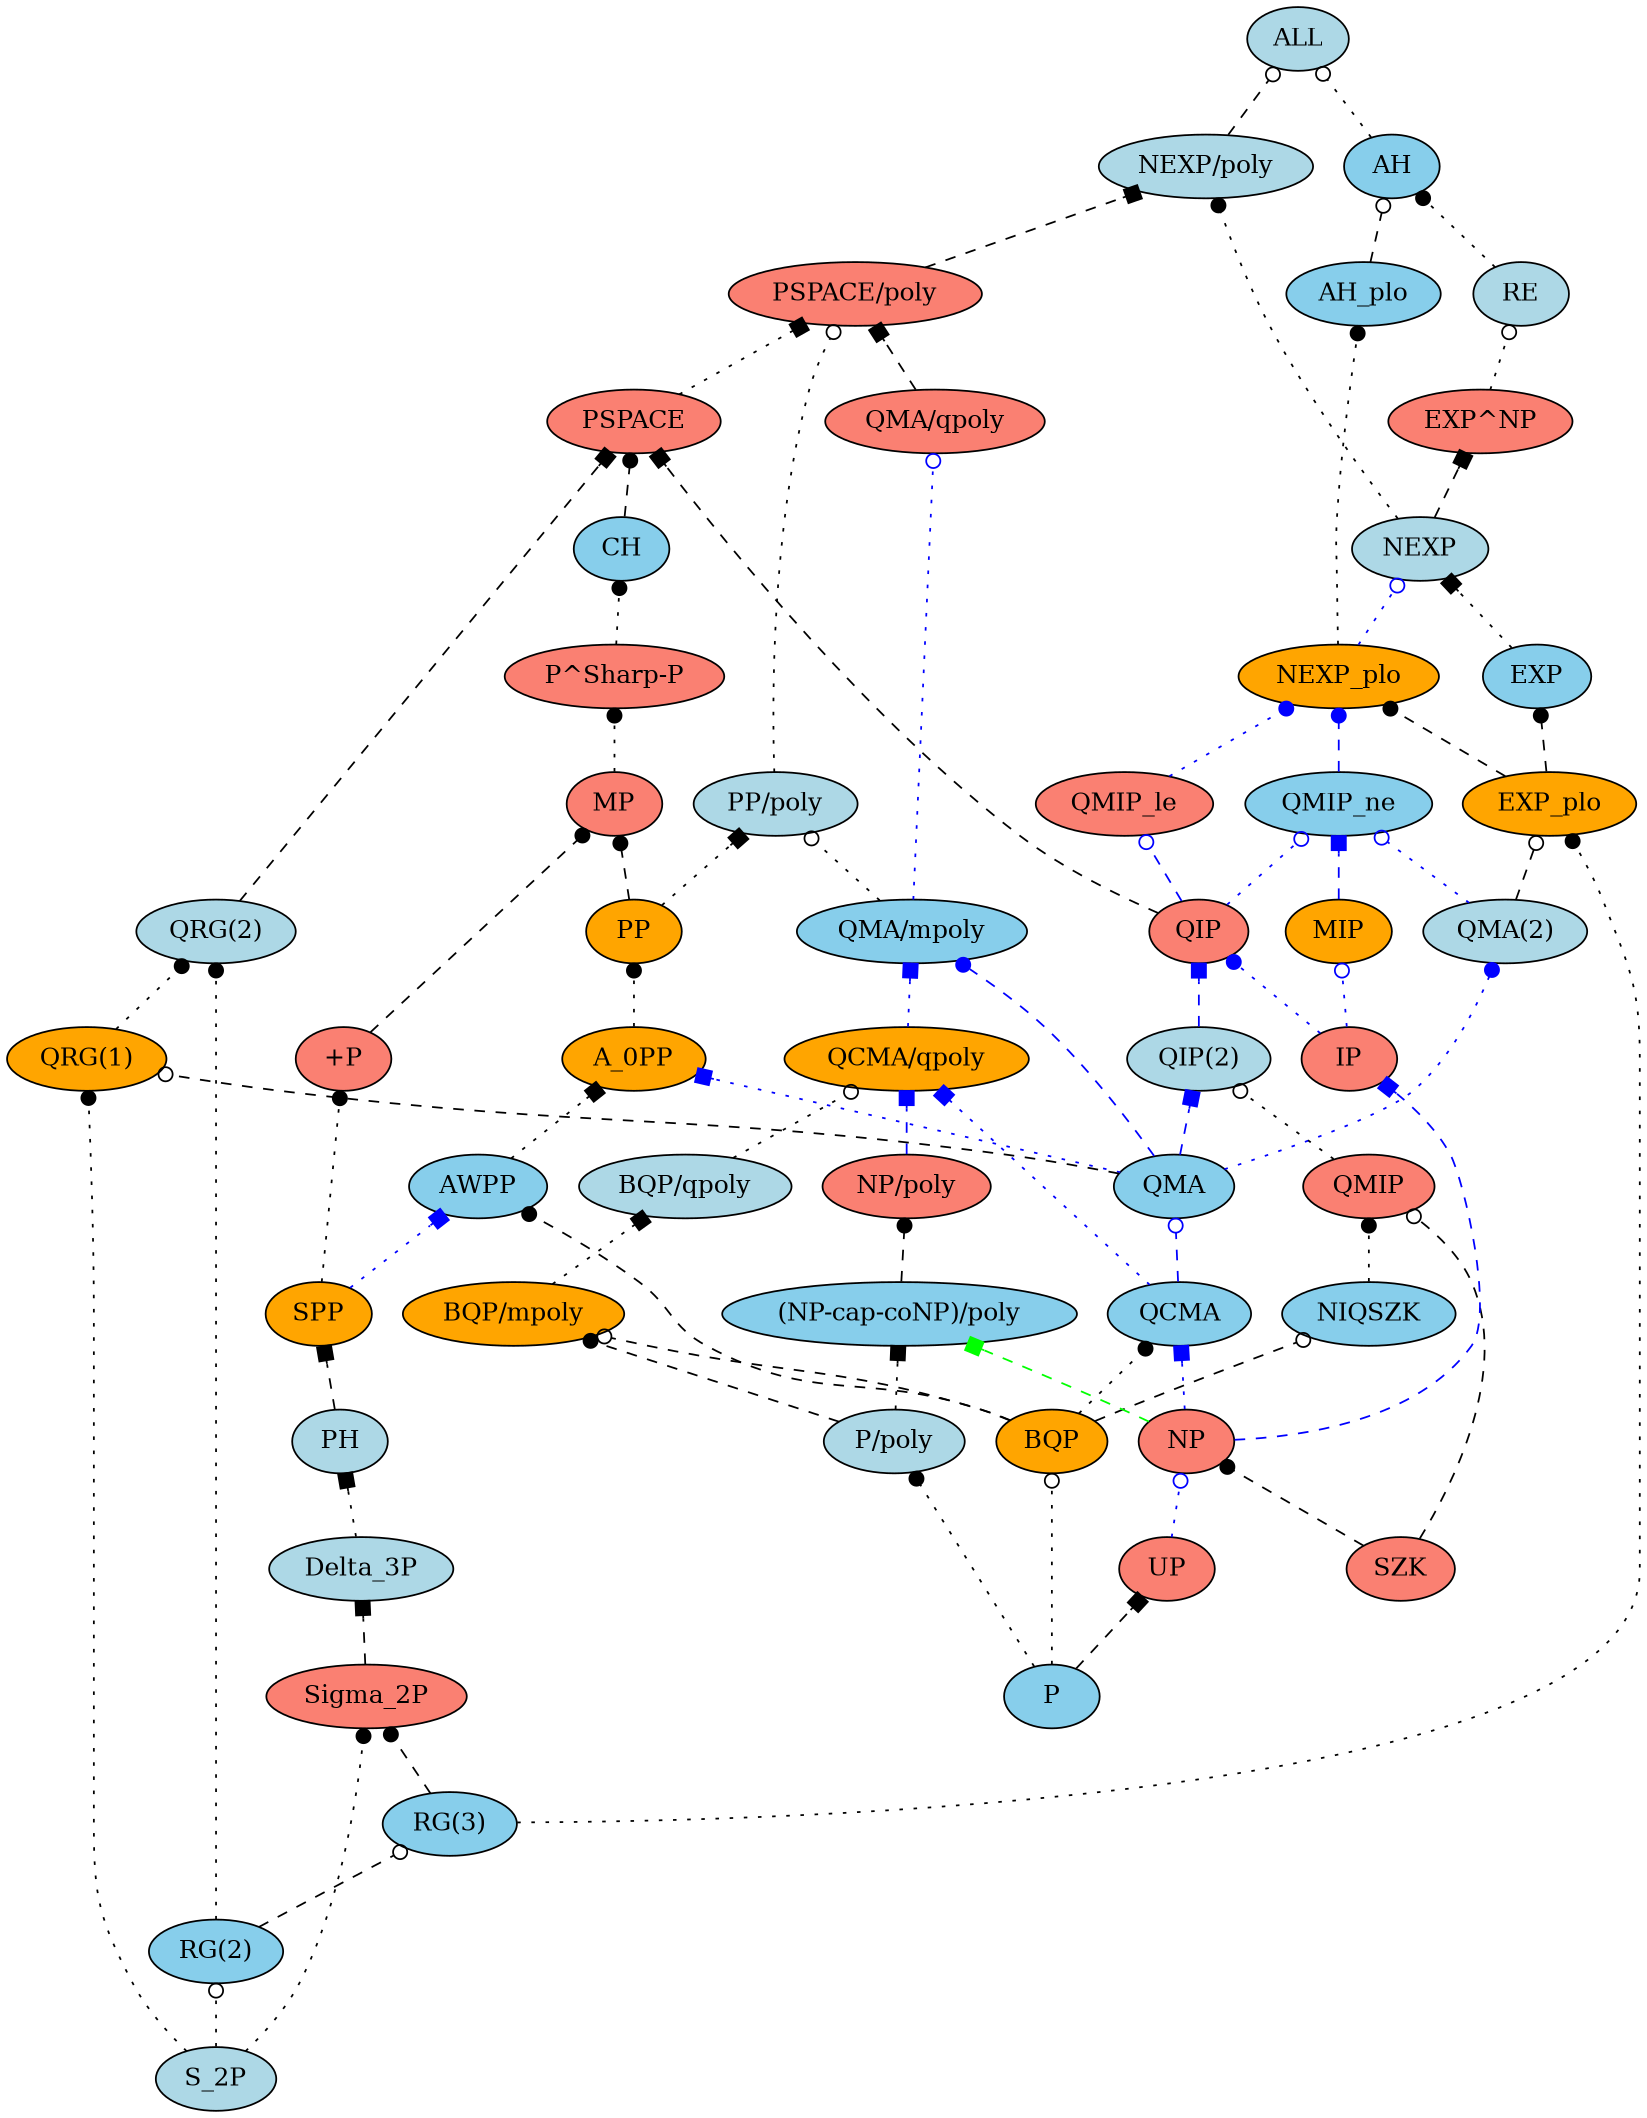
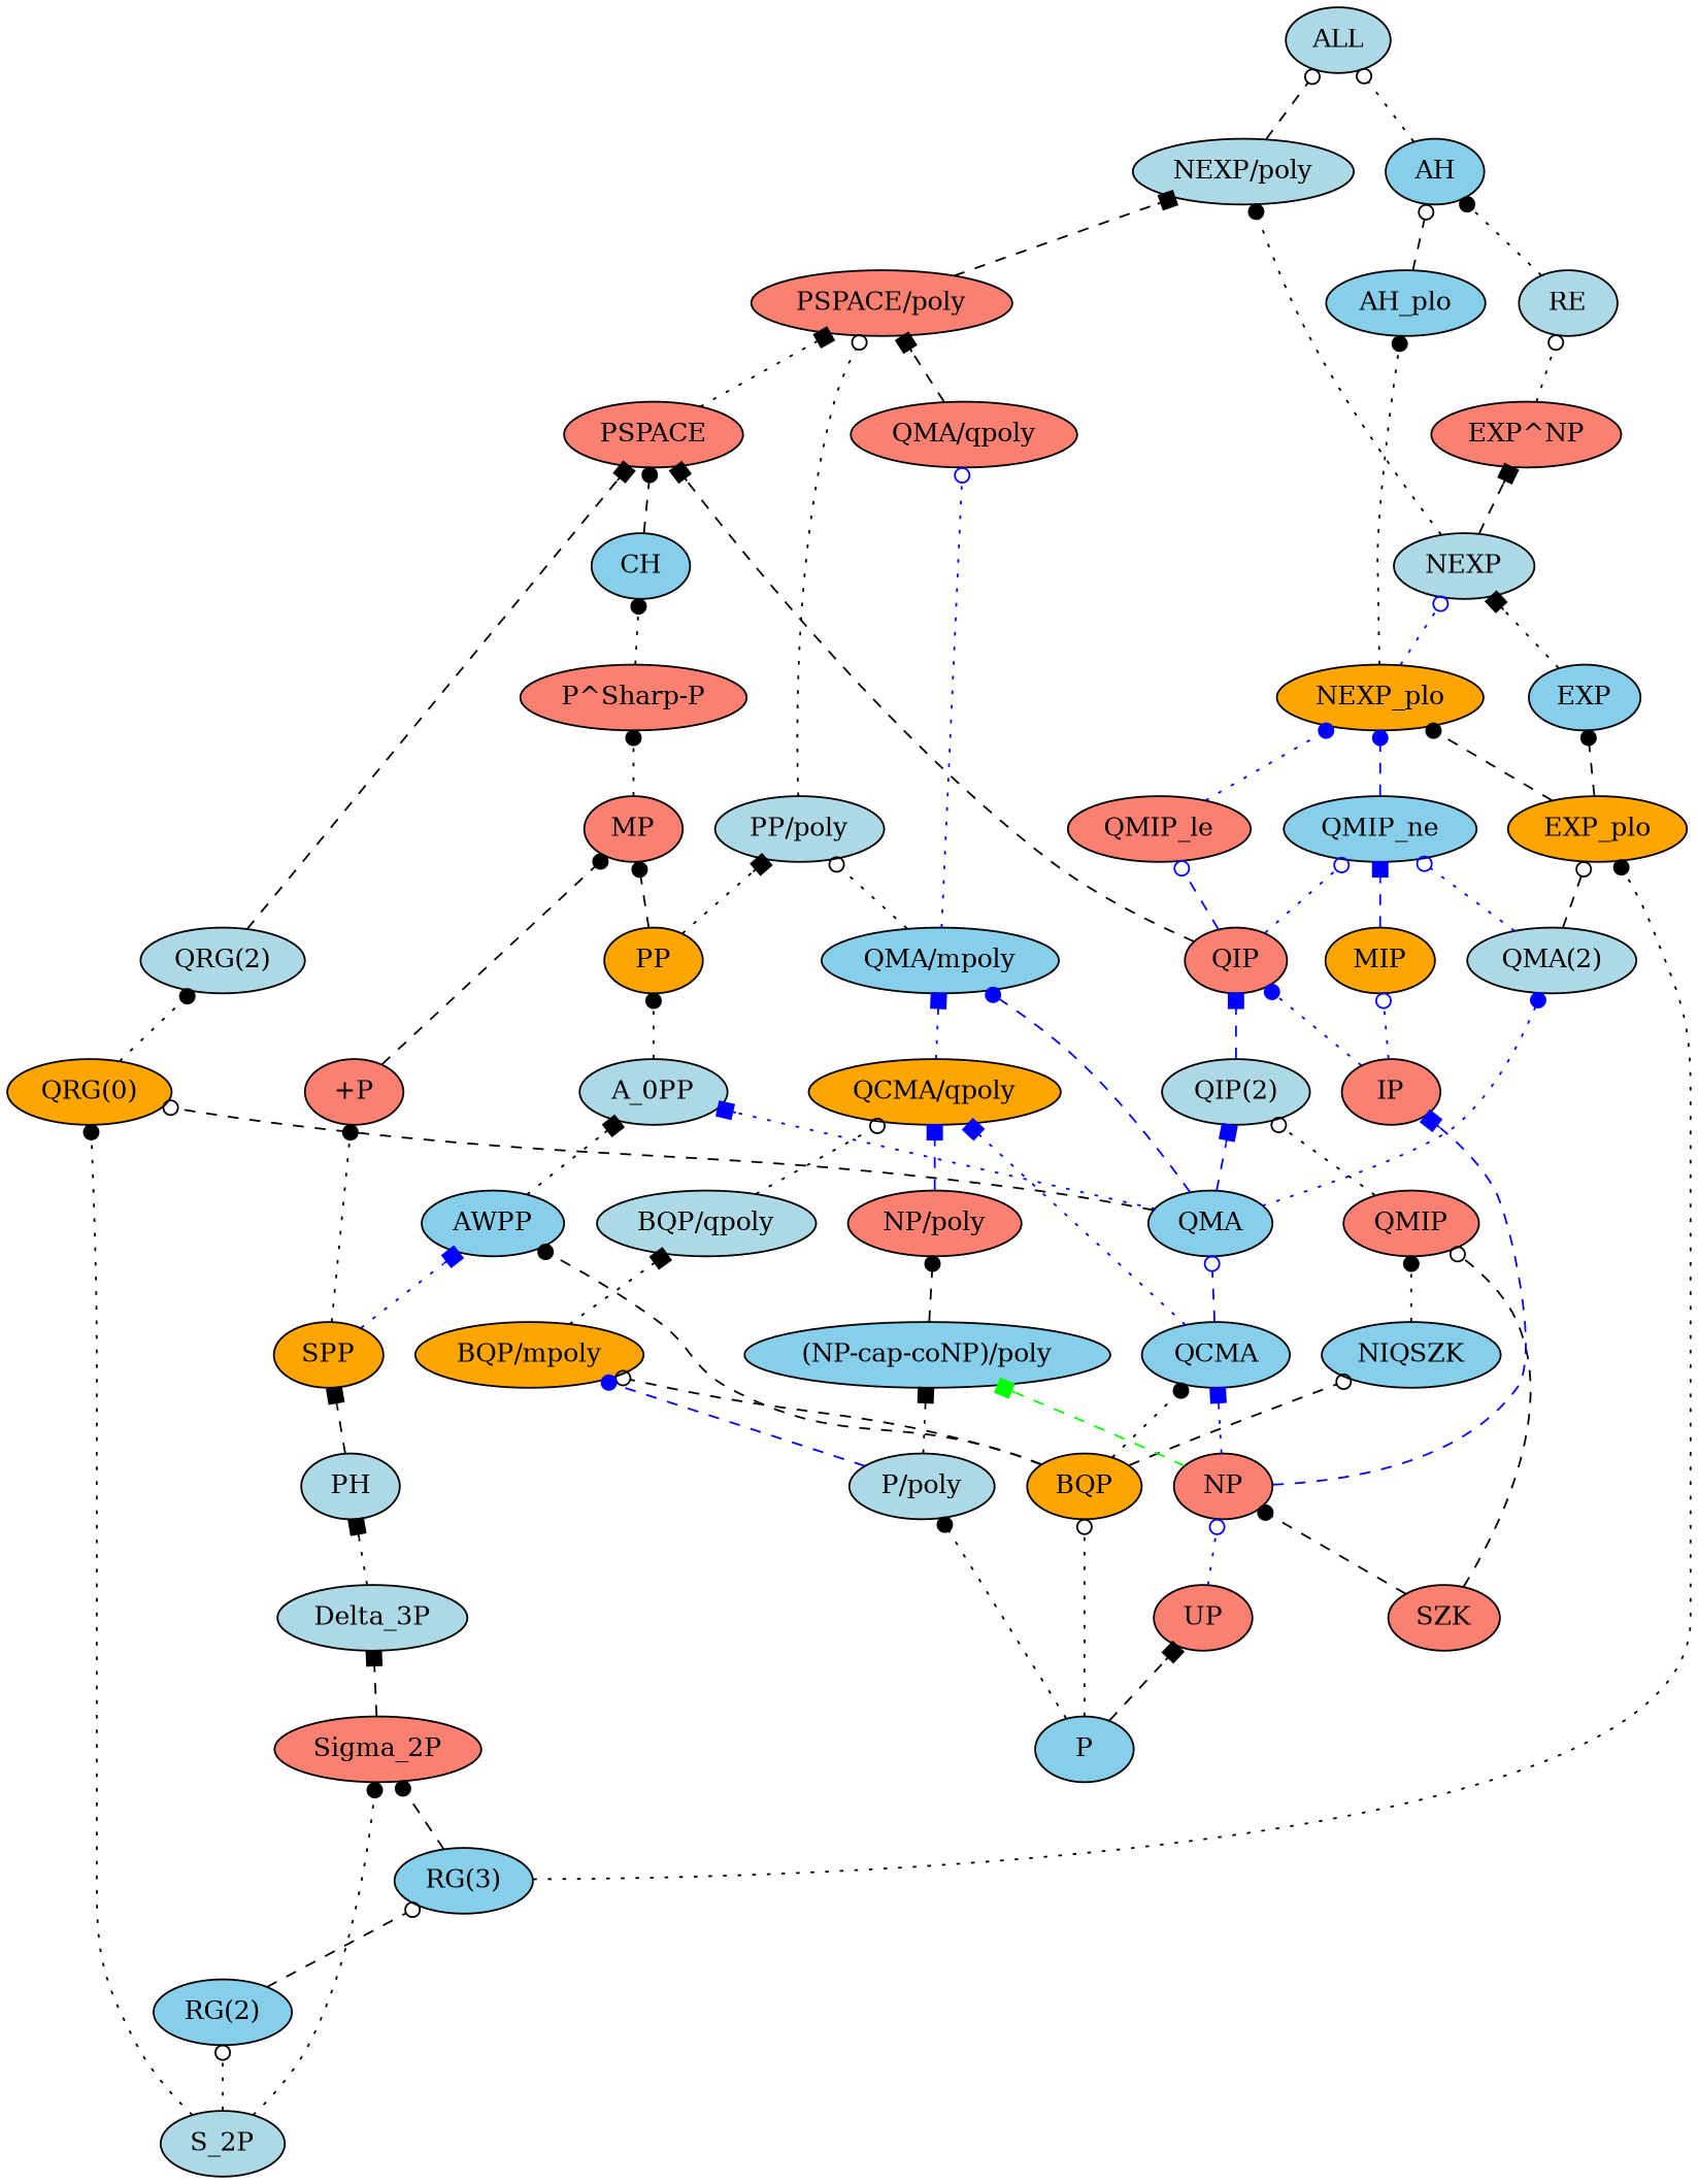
  digraph {
    bgcolor=white
    rankdir=BT
    node [color=black fillcolor=salmon fontcolor=black style=filled]
    edge [arrowhead=dot color=black style=dotted]
    n1 [fillcolor=skyblue label="(NP-cap-coNP)/poly"]
    n2 [label="NP/poly"]
    n3 [fillcolor=orange label="QCMA/qpoly"]
    n4 [label="+P"]
    n5 [label=MP]
    n6 [label="P^Sharp-P"]
    n7 [fillcolor=skyblue label=AH]
    n8 [fillcolor=lightblue label=ALL]
    n9 [fillcolor=skyblue label=AH_plo]
    n10 [fillcolor=skyblue label=AWPP]
-   n11 [fillcolor=orange label=A_0PP]
+   n11 [fillcolor=lightblue label=A_0PP]
    n12 [fillcolor=orange label=PP]
    n13 [fillcolor=lightblue label="PP/poly"]
    n14 [fillcolor=orange label=BQP]
    n15 [fillcolor=orange label="BQP/mpoly"]
    n16 [fillcolor=skyblue label=NIQSZK]
    n17 [fillcolor=skyblue label=QCMA]
    n18 [fillcolor=lightblue label="BQP/qpoly"]
    n19 [label=QMIP]
    n20 [fillcolor=skyblue label=QMA]
    n21 [fillcolor=skyblue label="QMA/mpoly"]
    n22 [fillcolor=skyblue label=CH]
    n23 [label=PSPACE]
    n24 [label="PSPACE/poly"]
    n25 [fillcolor=lightblue label=Delta_3P]
    n26 [fillcolor=lightblue label=PH]
    n27 [fillcolor=orange label=SPP]
    n28 [fillcolor=skyblue label=EXP]
    n29 [fillcolor=lightblue label=NEXP]
    n30 [label="EXP^NP"]
    n31 [fillcolor=lightblue label="NEXP/poly"]
    n32 [fillcolor=lightblue label=RE]
    n33 [fillcolor=orange label=EXP_plo]
    n34 [fillcolor=orange label=NEXP_plo]
    n35 [label=IP]
    n36 [fillcolor=orange label=MIP]
    n37 [label=QIP]
    n38 [fillcolor=skyblue label=QMIP_ne]
    n39 [label=QMIP_le]
    n40 [fillcolor=lightblue label="QIP(2)"]
    n41 [label=SZK]
    n42 [label=NP]
    n43 [fillcolor=skyblue label=P]
    n44 [fillcolor=lightblue label="P/poly"]
    n45 [label=UP]
    n46 [fillcolor=lightblue label=S_2P]
-   n47 [fillcolor=orange label="QRG(1)"]
+   n47 [fillcolor=orange label="QRG(0)"]
    n48 [fillcolor=skyblue label="RG(2)"]
    n49 [label=Sigma_2P]
    n50 [fillcolor=lightblue label="QMA(2)"]
    n51 [label="QMA/qpoly"]
    n52 [fillcolor=lightblue label="QRG(2)"]
    n53 [fillcolor=skyblue label="RG(3)"]
    n1 -> n2 [style=dashed]
    n2 -> n3 [arrowhead=box color=blue style=dashed]
    n3 -> n21 [arrowhead=box color=blue]
    n4 -> n5 [style=dashed]
    n5 -> n6
    n6 -> n22
    n7 -> n8 [arrowhead=odot]
    n9 -> n7 [arrowhead=odot style=dashed]
    n10 -> n11 [arrowhead=box]
    n11 -> n12
    n12 -> n5 [style=dashed]
    n12 -> n13 [arrowhead=box]
    n13 -> n24 [arrowhead=odot]
    n14 -> n10 [style=dashed]
    n14 -> n15 [arrowhead=odot style=dashed]
    n14 -> n16 [arrowhead=odot style=dashed]
    n14 -> n17
    n15 -> n18 [arrowhead=box]
    n16 -> n19
    n17 -> n3 [arrowhead=box color=blue]
    n17 -> n20 [arrowhead=odot color=blue style=dashed]
    n18 -> n3 [arrowhead=odot]
    n19 -> n40 [arrowhead=odot]
    n20 -> n11 [arrowhead=box color=blue]
    n20 -> n21 [color=blue style=dashed]
    n20 -> n40 [arrowhead=box color=blue style=dashed]
    n20 -> n47 [arrowhead=odot style=dashed]
    n20 -> n50 [color=blue]
    n21 -> n13 [arrowhead=odot]
    n21 -> n51 [arrowhead=odot color=blue]
    n22 -> n23 [style=dashed]
    n23 -> n24 [arrowhead=box]
    n24 -> n31 [arrowhead=box style=dashed]
    n25 -> n26 [arrowhead=box]
    n26 -> n27 [arrowhead=box style=dashed]
    n27 -> n4
    n27 -> n10 [arrowhead=box color=blue]
    n28 -> n29 [arrowhead=box]
    n29 -> n30 [arrowhead=box style=dashed]
    n29 -> n31
    n30 -> n32 [arrowhead=odot]
    n31 -> n8 [arrowhead=odot style=dashed]
    n32 -> n7
    n33 -> n28 [style=dashed]
    n33 -> n34 [style=dashed]
    n34 -> n9
    n34 -> n29 [arrowhead=odot color=blue]
    n35 -> n36 [arrowhead=odot color=blue]
    n35 -> n37 [color=blue]
    n36 -> n38 [arrowhead=box color=blue style=dashed]
    n37 -> n23 [arrowhead=box style=dashed]
    n37 -> n38 [arrowhead=odot color=blue]
    n37 -> n39 [arrowhead=odot color=blue style=dashed]
    n38 -> n34 [color=blue style=dashed]
    n39 -> n34 [color=blue]
    n40 -> n37 [arrowhead=box color=blue style=dashed]
    n41 -> n19 [arrowhead=odot style=dashed]
    n41 -> n42 [style=dashed]
    n42 -> n1 [arrowhead=box color=green style=dashed]
    n42 -> n17 [arrowhead=box color=blue]
    n42 -> n35 [arrowhead=box color=blue style=dashed]
    n43 -> n14 [arrowhead=odot]
    n43 -> n44
    n43 -> n45 [arrowhead=box style=dashed]
    n44 -> n1 [arrowhead=box]
-   n44 -> n15 [style=dashed]
+   n44 -> n15 [color=blue style=dashed]
    n45 -> n42 [arrowhead=odot color=blue]
    n46 -> n47
    n46 -> n48 [arrowhead=odot]
    n46 -> n49
    n47 -> n52
-   n48 -> n52
    n48 -> n53 [arrowhead=odot style=dashed]
    n49 -> n25 [arrowhead=box style=dashed]
    n50 -> n33 [arrowhead=odot style=dashed]
    n50 -> n38 [arrowhead=odot color=blue]
    n51 -> n24 [arrowhead=box style=dashed]
    n52 -> n23 [arrowhead=box style=dashed]
    n53 -> n33
    n53 -> n49 [style=dashed]
  }
